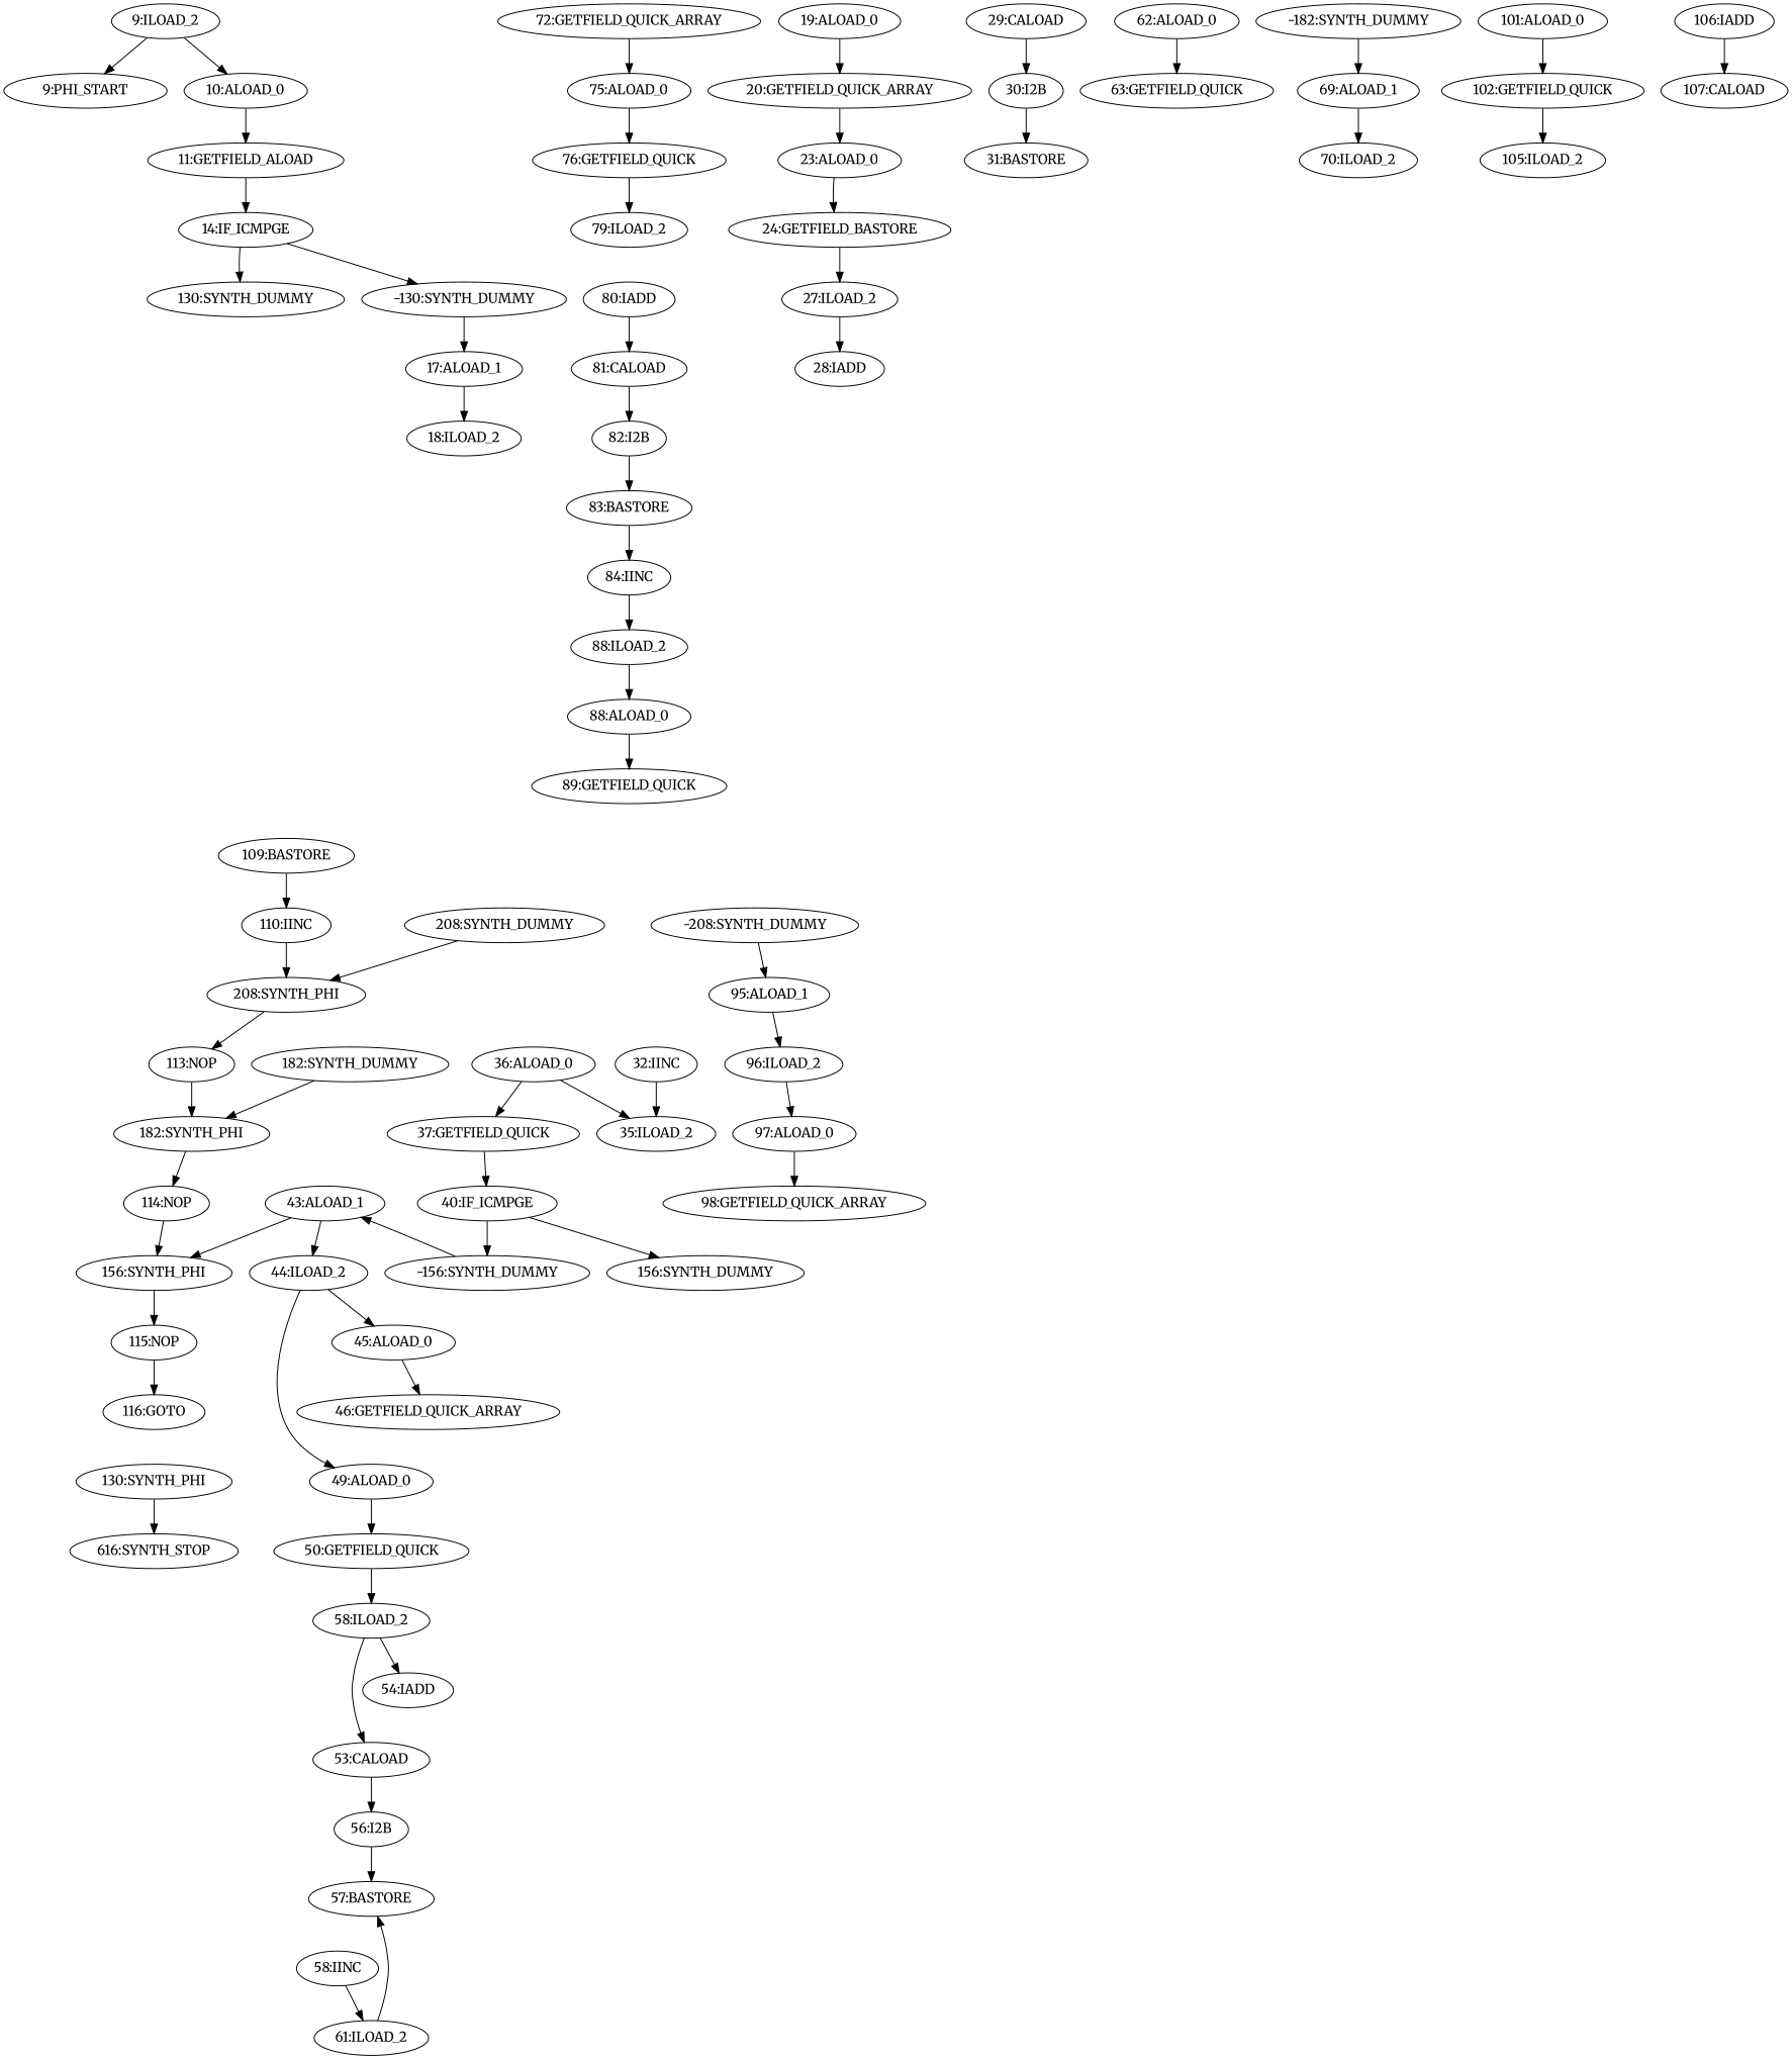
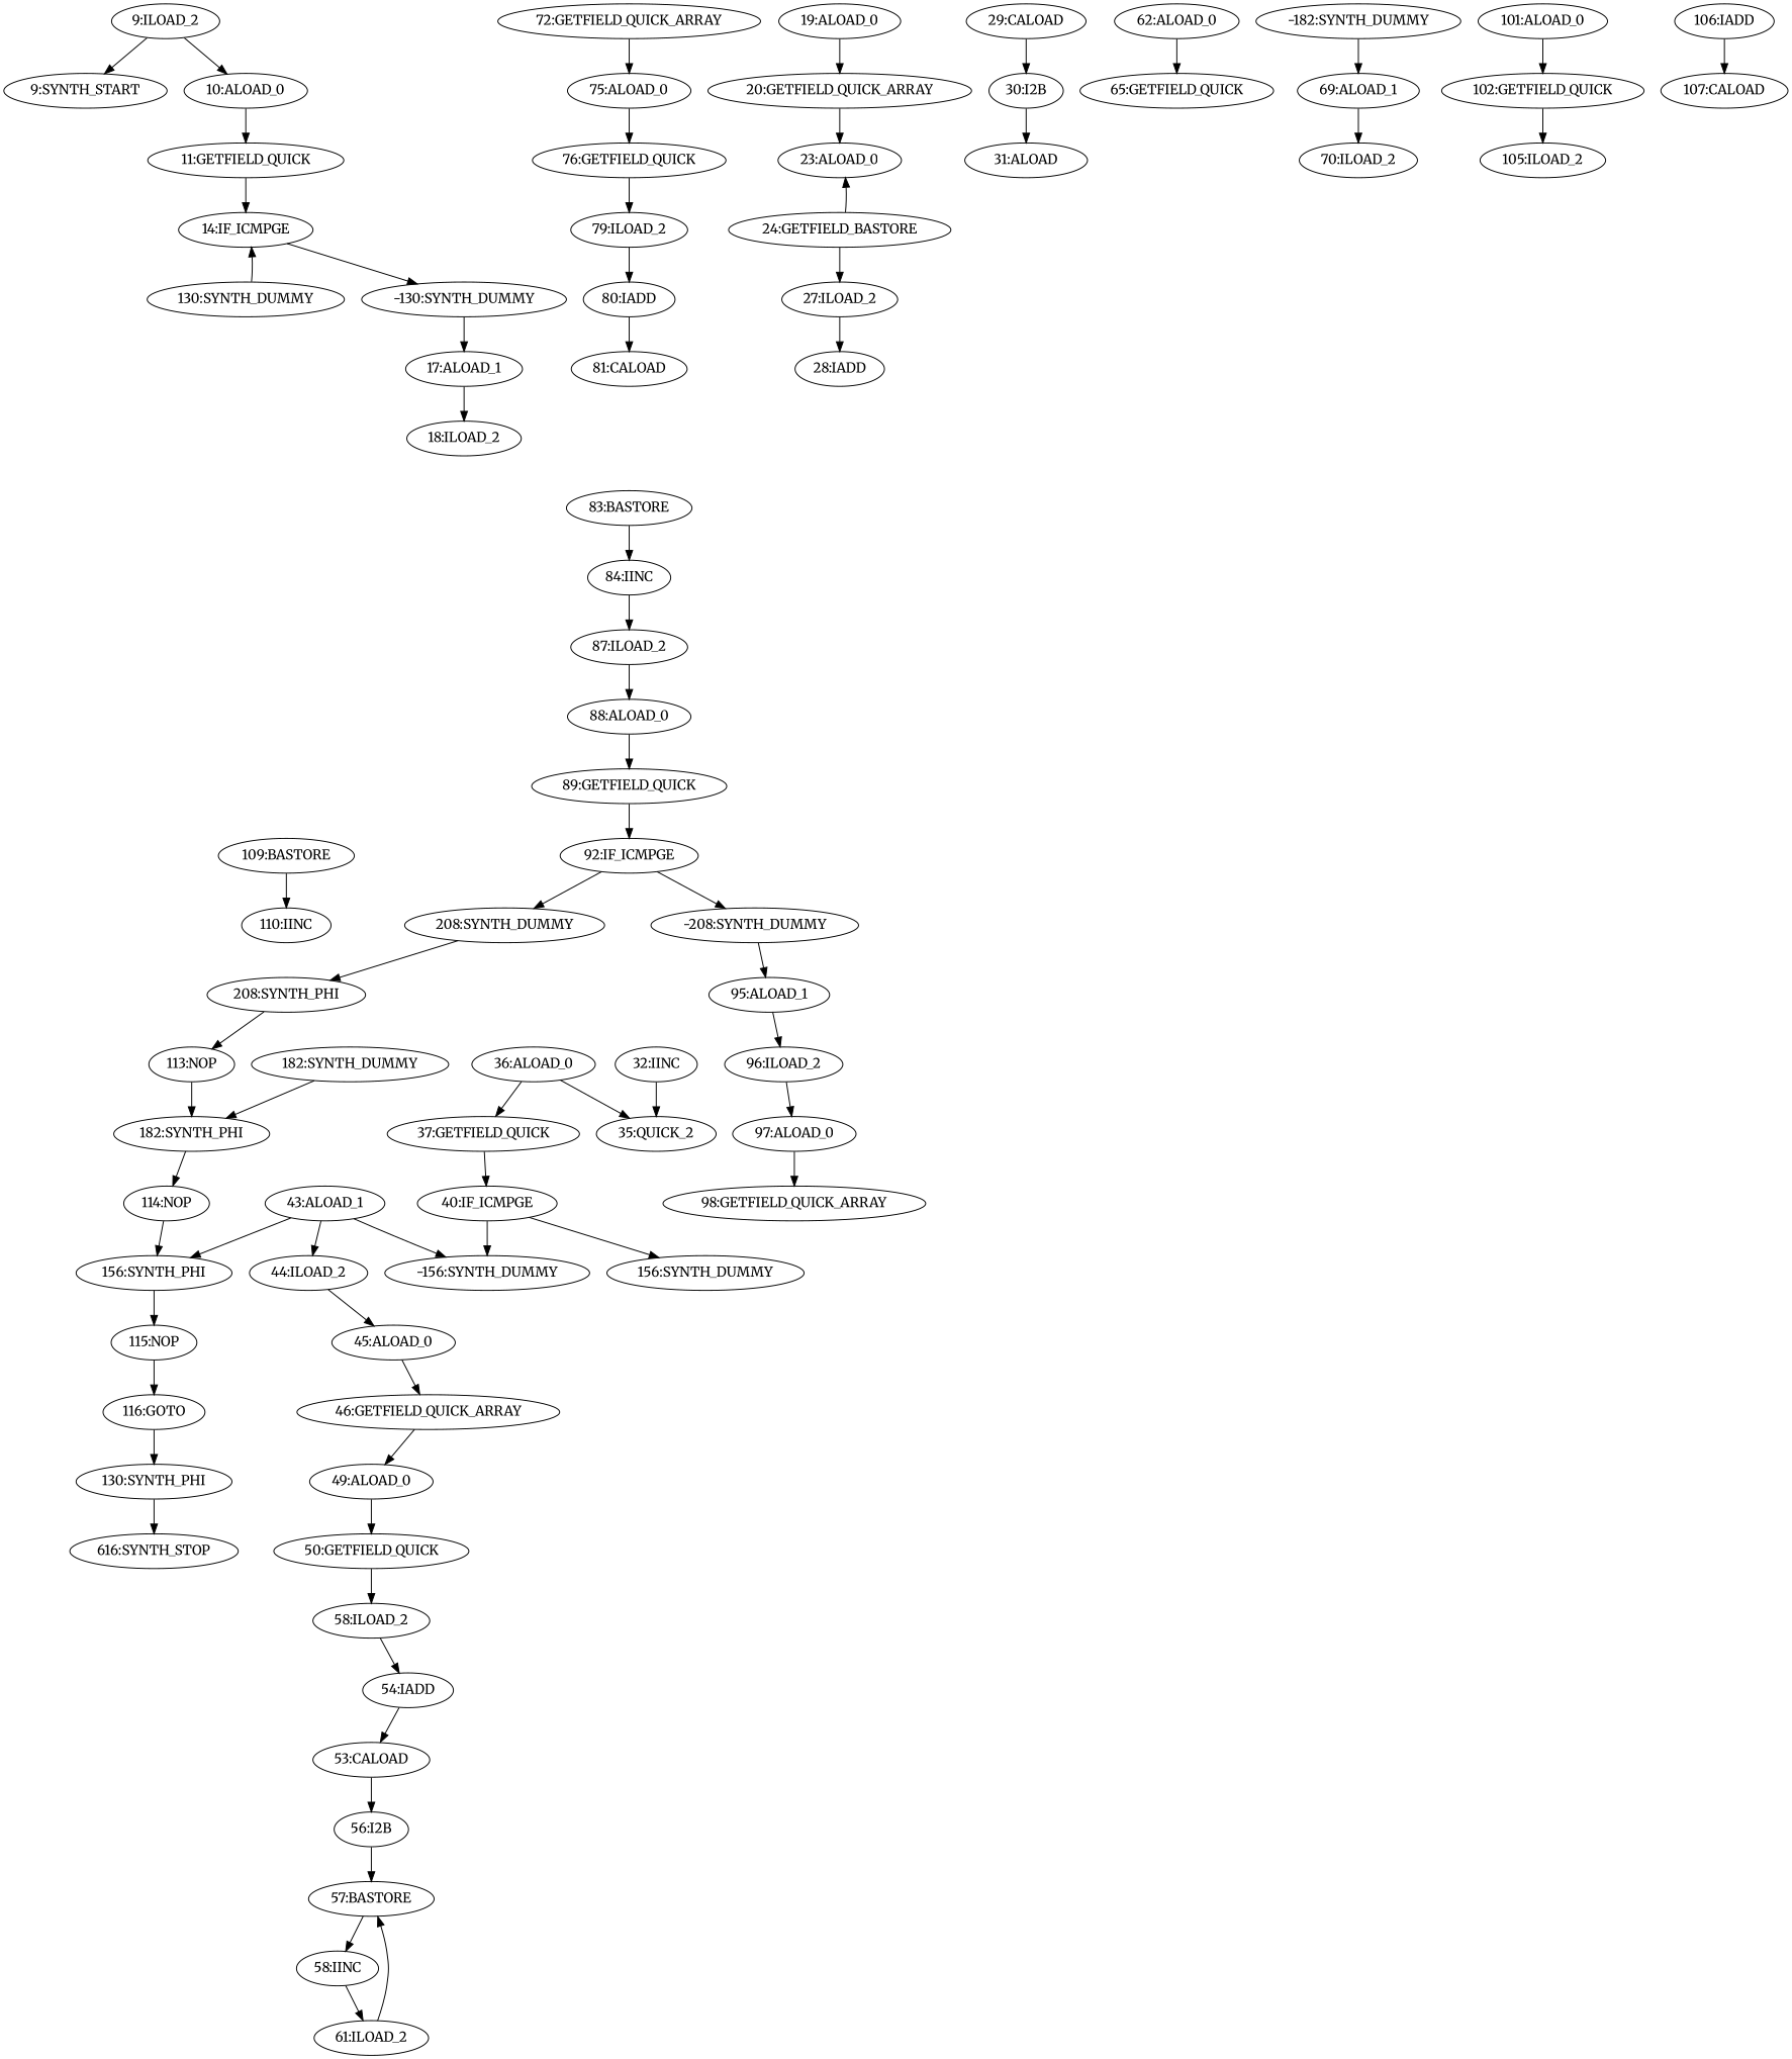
  digraph {
    fontname=Merriweather
    node [fontname=Merriweather]
    edge [fontname=Merriweather]
    "9:ILOAD_2"
-   "9:SYNTH_START" [label="9:PHI_START"]
+   "9:SYNTH_START"
    "10:ALOAD_0"
-   "11:GETFIELD_QUICK" [label="11:GETFIELD_ALOAD"]
+   "11:GETFIELD_QUICK"
    "14:IF_ICMPGE"
    "130:SYNTH_DUMMY"
    "-130:SYNTH_DUMMY"
    "17:ALOAD_1"
    n9 [label="616:SYNTH_STOP"]
    "130:SYNTH_PHI"
    "18:ILOAD_2"
    "19:ALOAD_0"
    "20:GETFIELD_QUICK_ARRAY"
    "23:ALOAD_0"
    n15 [label="24:GETFIELD_BASTORE"]
    "27:ILOAD_2"
    "28:IADD"
    "29:CALOAD"
    "30:I2B"
-   "31:BASTORE"
+   "31:BASTORE" [label="31:ALOAD"]
    "32:IINC"
-   "35:ILOAD_2"
+   "35:ILOAD_2" [label="35:QUICK_2"]
    "36:ALOAD_0"
    "37:GETFIELD_QUICK"
    "40:IF_ICMPGE"
    "156:SYNTH_DUMMY"
    "-156:SYNTH_DUMMY"
    "43:ALOAD_1"
    "156:SYNTH_PHI"
    "115:NOP"
    "44:ILOAD_2"
    "116:GOTO"
    "45:ALOAD_0"
    "46:GETFIELD_QUICK_ARRAY"
    "49:ALOAD_0"
    "50:GETFIELD_QUICK"
    n37 [label="58:ILOAD_2"]
    "54:IADD"
    n39 [label="53:CALOAD"]
    "56:I2B"
    "57:BASTORE"
    "58:IINC"
    "61:ILOAD_2"
    "62:ALOAD_0"
-   "63:GETFIELD_QUICK"
+   "63:GETFIELD_QUICK" [label="65:GETFIELD_QUICK"]
    "182:SYNTH_DUMMY"
    "182:SYNTH_PHI"
    "-182:SYNTH_DUMMY"
    "69:ALOAD_1"
    "114:NOP"
    "70:ILOAD_2"
    "72:GETFIELD_QUICK_ARRAY"
    "75:ALOAD_0"
    "76:GETFIELD_QUICK"
    "79:ILOAD_2"
    "80:IADD"
    "81:CALOAD"
-   "82:I2B"
    "83:BASTORE"
    "84:IINC"
-   "87:ILOAD_2" [label="88:ILOAD_2"]
+   "87:ILOAD_2"
    "88:ALOAD_0"
    "89:GETFIELD_QUICK"
+   "92:IF_ICMPGE"
    "208:SYNTH_DUMMY"
    "-208:SYNTH_DUMMY"
    "208:SYNTH_PHI"
    "95:ALOAD_1"
    "113:NOP"
    "96:ILOAD_2"
    "97:ALOAD_0"
    "98:GETFIELD_QUICK_ARRAY"
    "101:ALOAD_0"
    "102:GETFIELD_QUICK"
    "105:ILOAD_2"
    "106:IADD"
    "107:CALOAD"
    "109:BASTORE"
    "110:IINC"
    "9:ILOAD_2" -> "9:SYNTH_START"
    "9:ILOAD_2" -> "10:ALOAD_0"
    "10:ALOAD_0" -> "11:GETFIELD_QUICK"
    "11:GETFIELD_QUICK" -> "14:IF_ICMPGE"
-   "14:IF_ICMPGE" -> "130:SYNTH_DUMMY"
+   "130:SYNTH_DUMMY" -> "14:IF_ICMPGE"
    "14:IF_ICMPGE" -> "-130:SYNTH_DUMMY"
    "-130:SYNTH_DUMMY" -> "17:ALOAD_1"
    "17:ALOAD_1" -> "18:ILOAD_2"
    "130:SYNTH_PHI" -> n9
    "19:ALOAD_0" -> "20:GETFIELD_QUICK_ARRAY"
    "20:GETFIELD_QUICK_ARRAY" -> "23:ALOAD_0"
-   "23:ALOAD_0" -> n15
+   n15 -> "23:ALOAD_0"
    n15 -> "27:ILOAD_2"
    "27:ILOAD_2" -> "28:IADD"
    "29:CALOAD" -> "30:I2B"
    "30:I2B" -> "31:BASTORE"
    "32:IINC" -> "35:ILOAD_2"
    "36:ALOAD_0" -> "35:ILOAD_2"
    "36:ALOAD_0" -> "37:GETFIELD_QUICK"
    "37:GETFIELD_QUICK" -> "40:IF_ICMPGE"
    "40:IF_ICMPGE" -> "156:SYNTH_DUMMY"
    "40:IF_ICMPGE" -> "-156:SYNTH_DUMMY"
-   "-156:SYNTH_DUMMY" -> "43:ALOAD_1"
+   "43:ALOAD_1" -> "-156:SYNTH_DUMMY"
    "43:ALOAD_1" -> "156:SYNTH_PHI"
    "43:ALOAD_1" -> "44:ILOAD_2"
    "156:SYNTH_PHI" -> "115:NOP"
    "115:NOP" -> "116:GOTO"
    "44:ILOAD_2" -> "45:ALOAD_0"
+   "116:GOTO" -> "130:SYNTH_PHI"
    "45:ALOAD_0" -> "46:GETFIELD_QUICK_ARRAY"
-   "44:ILOAD_2" -> "49:ALOAD_0"
+   "46:GETFIELD_QUICK_ARRAY" -> "49:ALOAD_0"
    "49:ALOAD_0" -> "50:GETFIELD_QUICK"
    "50:GETFIELD_QUICK" -> n37
    n37 -> "54:IADD"
-   n37 -> n39
+   "54:IADD" -> n39
    n39 -> "56:I2B"
    "56:I2B" -> "57:BASTORE"
+   "57:BASTORE" -> "58:IINC"
    "58:IINC" -> "61:ILOAD_2"
    "61:ILOAD_2" -> "57:BASTORE"
    "62:ALOAD_0" -> "63:GETFIELD_QUICK"
    "182:SYNTH_DUMMY" -> "182:SYNTH_PHI"
    "182:SYNTH_PHI" -> "114:NOP"
    "-182:SYNTH_DUMMY" -> "69:ALOAD_1"
    "69:ALOAD_1" -> "70:ILOAD_2"
    "114:NOP" -> "156:SYNTH_PHI"
    "72:GETFIELD_QUICK_ARRAY" -> "75:ALOAD_0"
    "75:ALOAD_0" -> "76:GETFIELD_QUICK"
    "76:GETFIELD_QUICK" -> "79:ILOAD_2"
+   "79:ILOAD_2" -> "80:IADD"
    "80:IADD" -> "81:CALOAD"
-   "81:CALOAD" -> "82:I2B"
-   "82:I2B" -> "83:BASTORE"
    "83:BASTORE" -> "84:IINC"
    "84:IINC" -> "87:ILOAD_2"
    "87:ILOAD_2" -> "88:ALOAD_0"
    "88:ALOAD_0" -> "89:GETFIELD_QUICK"
+   "89:GETFIELD_QUICK" -> "92:IF_ICMPGE"
+   "92:IF_ICMPGE" -> "208:SYNTH_DUMMY"
+   "92:IF_ICMPGE" -> "-208:SYNTH_DUMMY"
    "208:SYNTH_DUMMY" -> "208:SYNTH_PHI"
    "-208:SYNTH_DUMMY" -> "95:ALOAD_1"
    "208:SYNTH_PHI" -> "113:NOP"
    "95:ALOAD_1" -> "96:ILOAD_2"
    "113:NOP" -> "182:SYNTH_PHI"
    "96:ILOAD_2" -> "97:ALOAD_0"
    "97:ALOAD_0" -> "98:GETFIELD_QUICK_ARRAY"
    "101:ALOAD_0" -> "102:GETFIELD_QUICK"
    "102:GETFIELD_QUICK" -> "105:ILOAD_2"
    "106:IADD" -> "107:CALOAD"
    "109:BASTORE" -> "110:IINC"
-   "110:IINC" -> "208:SYNTH_PHI"
  }
